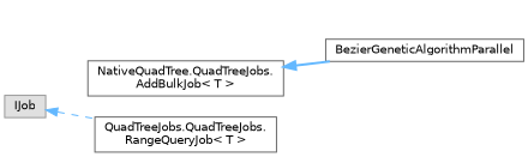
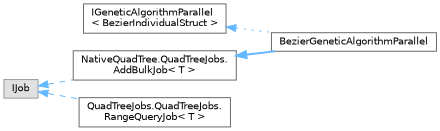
  digraph {
    rankdir=LR
    node [color=grey40 fillcolor=white fontname=Helvetica fontsize=10 shape=box style=filled]
    edge [color=steelblue1 dir=back fontname=Helvetica fontsize=10 labelfontname=Helvetica labelfontsize=10 style=dashed]
+   n1 [height=0.2 label="IGeneticAlgorithmParallel\l\< BezierIndividualStruct \>" width=0.4]
    n2 [height=0.2 label=BezierGeneticAlgorithmParallel width=0.4]
    n3 [color=grey60 fillcolor="#E0E0E0" height=0.2 label=IJob width=0.4]
    n4 [height=0.2 label="NativeQuadTree.QuadTreeJobs.\lAddBulkJob\< T \>" width=0.4]
    n5 [height=0.2 label="QuadTreeJobs.QuadTreeJobs.\lRangeQueryJob\< T \>" width=0.4]
+   n1 -> n2 [style=dotted]
+   n3 -> n4
    n3 -> n5
    n4 -> n2 [style=bold]
  }
